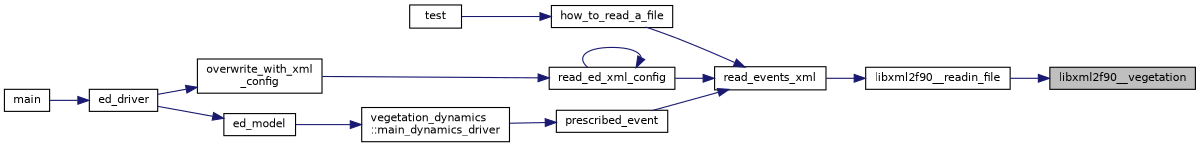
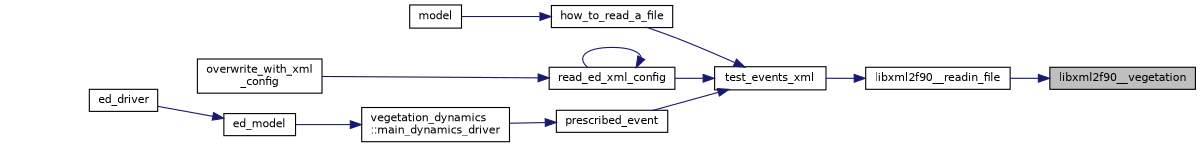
  digraph {
    rankdir=RL
    node [color=black fillcolor=white fontname=Helvetica fontsize=10 shape=record style=filled]
    edge [color=midnightblue dir=back fontname=Helvetica fontsize=10 labelfontname=Helvetica labelfontsize=10 style=solid]
    n1 [fillcolor=grey75 fontcolor=black height=0.2 label=libxml2f90__vegetation width=0.4]
    n2 [height=0.2 label=libxml2f90__readin_file width=0.4]
-   n3 [height=0.2 label=read_events_xml width=0.4]
+   n3 [height=0.2 label=test_events_xml width=0.4]
    n4 [height=0.2 label=how_to_read_a_file width=0.4]
-   n5 [height=0.2 label=test width=0.4]
+   n5 [height=0.2 label=model width=0.4]
    n6 [height=0.2 label=read_ed_xml_config width=0.4]
    n7 [height=0.2 label="overwrite_with_xml\l_config" width=0.4]
    n8 [height=0.2 label=prescribed_event width=0.4]
    n9 [height=0.2 label=ed_driver width=0.4]
-   n10 [height=0.2 label=main width=0.4]
    n11 [height=0.2 label="vegetation_dynamics\l::main_dynamics_driver" width=0.4]
    n12 [height=0.2 label=ed_model width=0.4]
    n1 -> n2
    n2 -> n3
    n3 -> n4
    n3 -> n6
    n3 -> n8
    n4 -> n5
    n6 -> n6
    n6 -> n7
-   n7 -> n9
    n8 -> n11
-   n9 -> n10
    n11 -> n12
    n12 -> n9
  }
